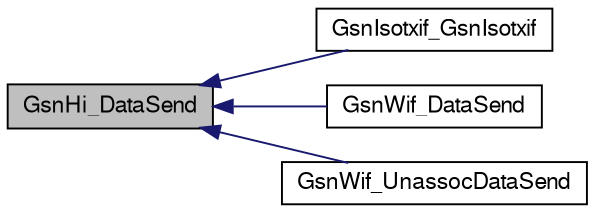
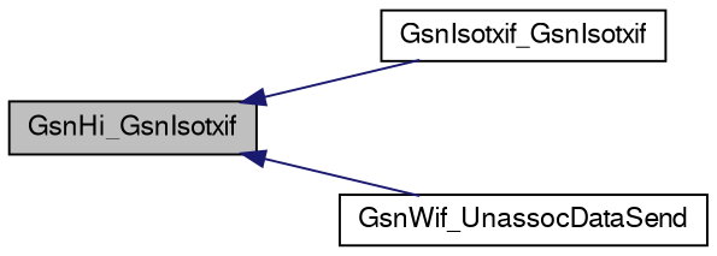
  digraph {
    rankdir=LR
    node [color=black fillcolor=white fontname=FreeSans fontsize=12 shape=record style=filled]
    edge [color=midnightblue dir=back fontname=FreeSans fontsize=12 labelfontname=FreeSans labelfontsize=12 style=solid]
-   n1 [fillcolor=grey75 fontcolor=black height=0.2 label=GsnHi_DataSend width=0.4]
+   n1 [fillcolor=grey75 fontcolor=black height=0.2 label=GsnHi_GsnIsotxif width=0.4]
    n2 [height=0.2 label=GsnIsotxif_GsnIsotxif width=0.4]
-   n3 [height=0.2 label=GsnWif_DataSend width=0.4]
    n4 [height=0.2 label=GsnWif_UnassocDataSend width=0.4]
    n1 -> n2
-   n1 -> n3
    n1 -> n4
  }
